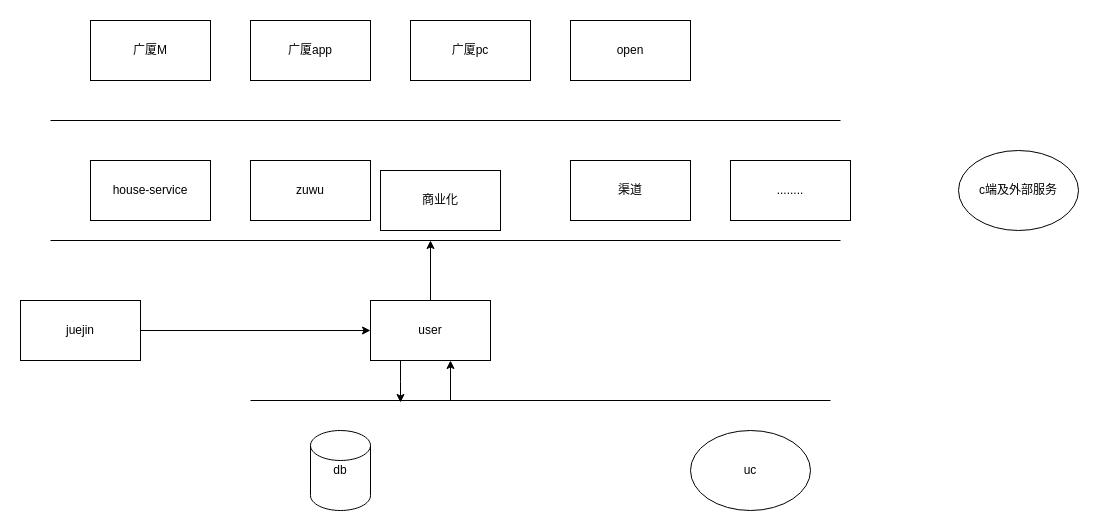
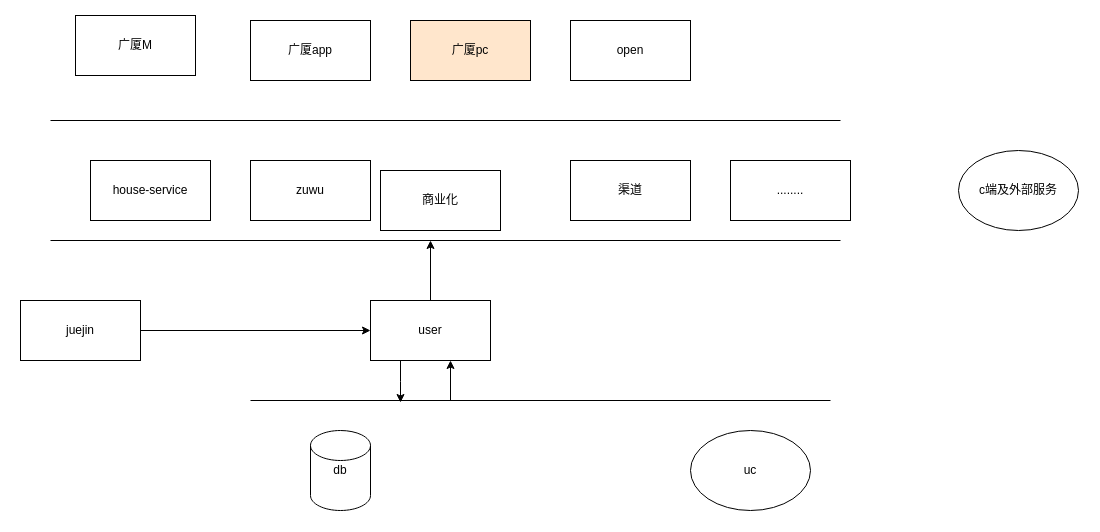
  <mxCell id="0" />
  <mxCell id="1" parent="0" />
  <mxCell id="2" style="edgeStyle=orthogonalEdgeStyle;rounded=0;orthogonalLoop=1;jettySize=auto;html=1;exitX=0.5;exitY=0;exitDx=0;exitDy=0;" edge="1" parent="1" source="4"><mxGeometry relative="1" as="geometry"><mxPoint x="430" y="240" as="targetPoint" /></mxGeometry></mxCell>
  <mxCell id="3" style="edgeStyle=orthogonalEdgeStyle;rounded=0;orthogonalLoop=1;jettySize=auto;html=1;exitX=0.25;exitY=1;exitDx=0;exitDy=0;" edge="1" parent="1" source="4"><mxGeometry relative="1" as="geometry"><mxPoint x="400" y="402" as="targetPoint" /></mxGeometry></mxCell>
  <mxCell id="4" value="user" style="rounded=0;whiteSpace=wrap;html=1;" vertex="1" parent="1"><mxGeometry x="370" y="300" width="120" height="60" as="geometry" /></mxCell>
  <mxCell id="5" style="edgeStyle=orthogonalEdgeStyle;rounded=0;orthogonalLoop=1;jettySize=auto;html=1;exitX=1;exitY=0.5;exitDx=0;exitDy=0;entryX=0;entryY=0.5;entryDx=0;entryDy=0;" edge="1" parent="1" source="6" target="4"><mxGeometry relative="1" as="geometry" /></mxCell>
  <mxCell id="6" value="juejin" style="rounded=0;whiteSpace=wrap;html=1;" vertex="1" parent="1"><mxGeometry x="20" y="300" width="120" height="60" as="geometry" /></mxCell>
  <mxCell id="7" value="house-service" style="rounded=0;whiteSpace=wrap;html=1;" vertex="1" parent="1"><mxGeometry x="90" y="160" width="120" height="60" as="geometry" /></mxCell>
- <mxCell id="8" value="广厦M" style="rounded=0;whiteSpace=wrap;html=1;" vertex="1" parent="1"><mxGeometry x="90" y="20" width="120" height="60" as="geometry" /></mxCell>
+ <mxCell id="8" value="广厦M" style="rounded=0;whiteSpace=wrap;html=1;" vertex="1" parent="1"><mxGeometry x="75" y="15" width="120" height="60" as="geometry" /></mxCell>
  <mxCell id="9" value="广厦app" style="rounded=0;whiteSpace=wrap;html=1;" vertex="1" parent="1"><mxGeometry x="250" y="20" width="120" height="60" as="geometry" /></mxCell>
- <mxCell id="10" value="广厦pc" style="rounded=0;whiteSpace=wrap;html=1;" vertex="1" parent="1"><mxGeometry x="410" y="20" width="120" height="60" as="geometry" /></mxCell>
+ <mxCell id="10" value="广厦pc" style="rounded=0;whiteSpace=wrap;html=1;fillColor=#ffe6cc;" vertex="1" parent="1"><mxGeometry x="410" y="20" width="120" height="60" as="geometry" /></mxCell>
  <mxCell id="11" value="zuwu" style="rounded=0;whiteSpace=wrap;html=1;" vertex="1" parent="1"><mxGeometry x="250" y="160" width="120" height="60" as="geometry" /></mxCell>
  <mxCell id="12" value="商业化" style="rounded=0;whiteSpace=wrap;html=1;" vertex="1" parent="1"><mxGeometry x="380" y="170" width="120" height="60" as="geometry" /></mxCell>
  <mxCell id="13" value="渠道" style="rounded=0;whiteSpace=wrap;html=1;" vertex="1" parent="1"><mxGeometry x="570" y="160" width="120" height="60" as="geometry" /></mxCell>
  <mxCell id="14" value="........" style="rounded=0;whiteSpace=wrap;html=1;" vertex="1" parent="1"><mxGeometry x="730" y="160" width="120" height="60" as="geometry" /></mxCell>
  <mxCell id="15" value="open" style="rounded=0;whiteSpace=wrap;html=1;" vertex="1" parent="1"><mxGeometry x="570" y="20" width="120" height="60" as="geometry" /></mxCell>
  <mxCell id="16" value="" style="endArrow=none;html=1;" edge="1" parent="1"><mxGeometry width="50" height="50" relative="1" as="geometry"><mxPoint x="50" y="240" as="sourcePoint" /><mxPoint x="840" y="240" as="targetPoint" /></mxGeometry></mxCell>
  <mxCell id="17" value="" style="endArrow=none;html=1;" edge="1" parent="1"><mxGeometry width="50" height="50" relative="1" as="geometry"><mxPoint x="50" y="120" as="sourcePoint" /><mxPoint x="840" y="120" as="targetPoint" /></mxGeometry></mxCell>
  <mxCell id="18" value="uc" style="ellipse;whiteSpace=wrap;html=1;" vertex="1" parent="1"><mxGeometry x="690" y="430" width="120" height="80" as="geometry" /></mxCell>
  <mxCell id="19" value="db" style="shape=cylinder2;whiteSpace=wrap;html=1;boundedLbl=1;backgroundOutline=1;size=15;" vertex="1" parent="1"><mxGeometry x="310" y="430" width="60" height="80" as="geometry" /></mxCell>
  <mxCell id="20" value="" style="endArrow=none;html=1;" edge="1" parent="1"><mxGeometry width="50" height="50" relative="1" as="geometry"><mxPoint x="250" y="400" as="sourcePoint" /><mxPoint x="830" y="400" as="targetPoint" /></mxGeometry></mxCell>
  <mxCell id="21" value="" style="endArrow=classic;html=1;" edge="1" parent="1"><mxGeometry width="50" height="50" relative="1" as="geometry"><mxPoint x="450" y="400" as="sourcePoint" /><mxPoint x="450" y="360" as="targetPoint" /></mxGeometry></mxCell>
  <mxCell id="22" value="c端及外部服务" style="ellipse;whiteSpace=wrap;html=1;" vertex="1" parent="1"><mxGeometry x="958" y="150" width="120" height="80" as="geometry" /></mxCell>
